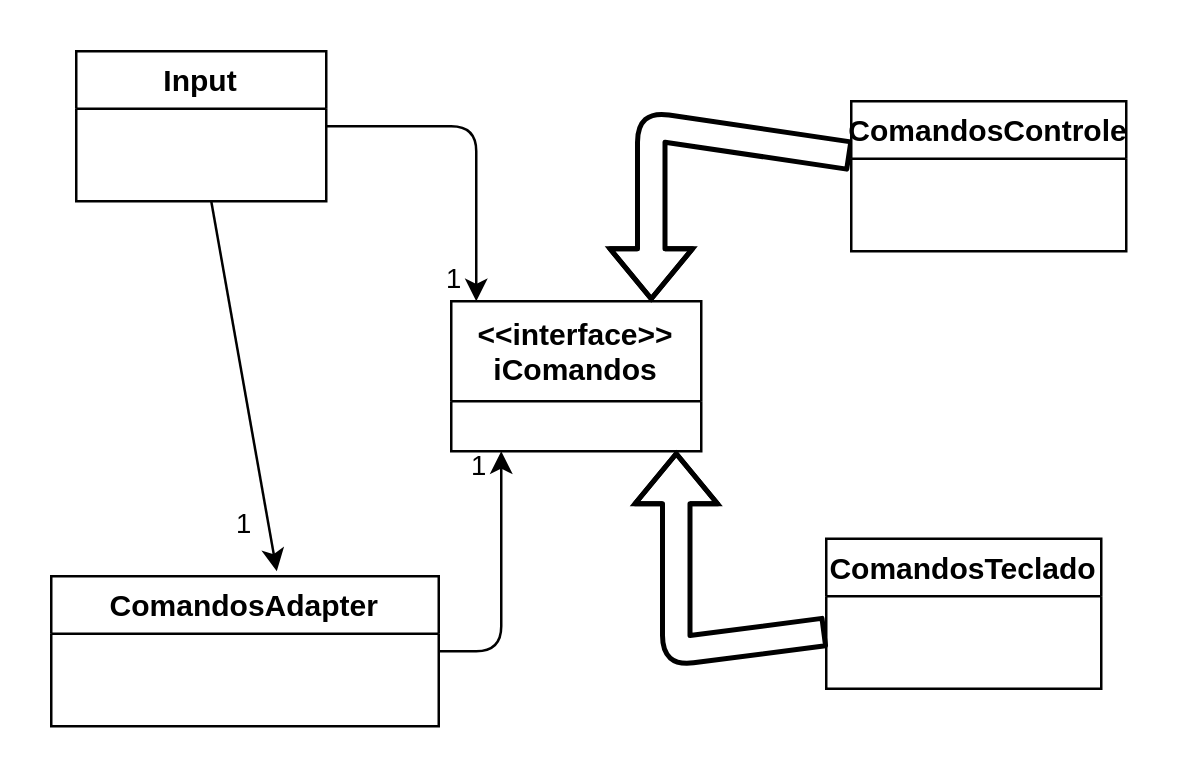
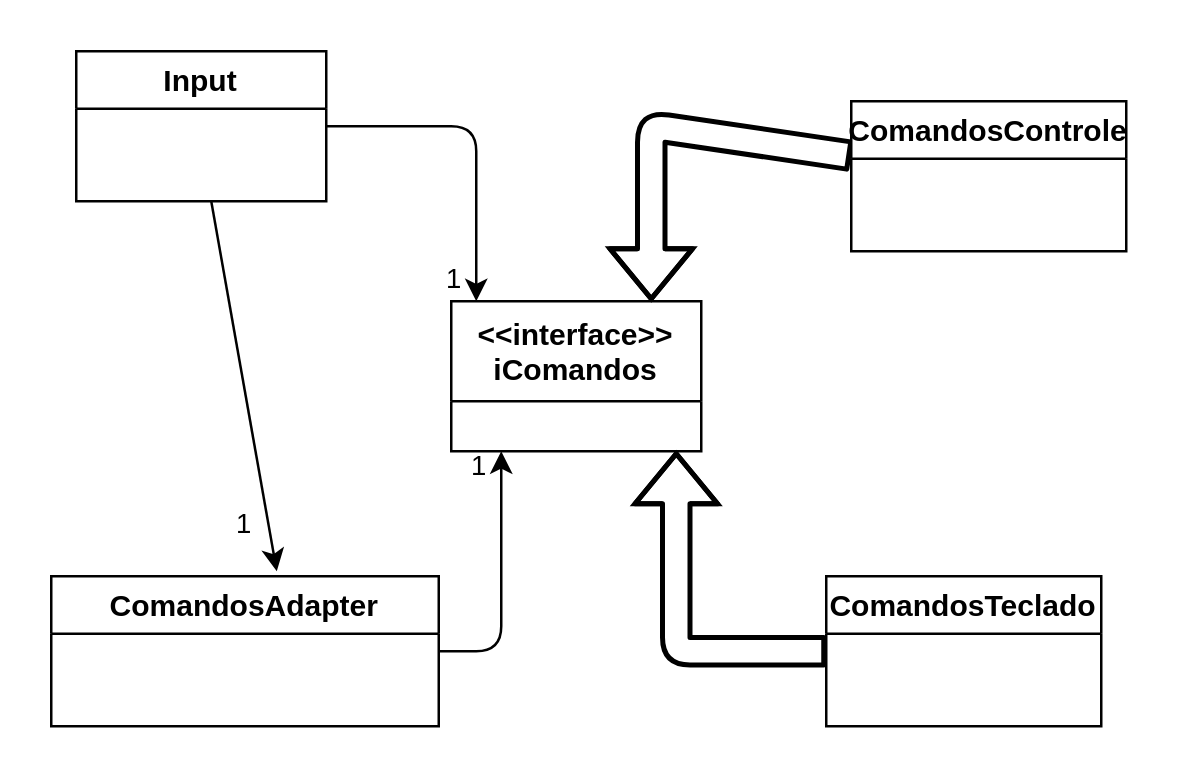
  <mxCell id="0" />
  <mxCell id="1" parent="0" />
  <mxCell id="2" style="edgeStyle=none;html=1;entryX=0.582;entryY=-0.033;entryDx=0;entryDy=0;entryPerimeter=0;" edge="1" parent="1" target="9"><mxGeometry relative="1" as="geometry"><mxPoint x="84" y="80" as="sourcePoint" /></mxGeometry></mxCell>
  <mxCell id="3" value="1" style="edgeLabel;html=1;align=center;verticalAlign=middle;resizable=0;points=[];" vertex="1" connectable="0" parent="2"><mxGeometry x="0.52" y="-1" relative="1" as="geometry"><mxPoint x="-6" y="16" as="offset" /></mxGeometry></mxCell>
  <mxCell id="4" style="edgeStyle=none;html=1;entryX=0.1;entryY=0;entryDx=0;entryDy=0;entryPerimeter=0;" edge="1" parent="1" source="6" target="10"><mxGeometry relative="1" as="geometry"><mxPoint x="250" y="50" as="targetPoint" /><Array as="points"><mxPoint x="190" y="50" /></Array></mxGeometry></mxCell>
  <mxCell id="5" value="1" style="edgeLabel;html=1;align=center;verticalAlign=middle;resizable=0;points=[];" vertex="1" connectable="0" parent="4"><mxGeometry x="0.646" relative="1" as="geometry"><mxPoint x="-10" y="13" as="offset" /></mxGeometry></mxCell>
  <mxCell id="6" value="Input" style="swimlane;" vertex="1" parent="1"><mxGeometry x="30" y="20" width="100" height="60" as="geometry" /></mxCell>
  <mxCell id="7" style="edgeStyle=none;html=1;" edge="1" parent="1" source="9"><mxGeometry relative="1" as="geometry"><mxPoint x="200" y="180" as="targetPoint" /><Array as="points"><mxPoint x="200" y="260" /></Array></mxGeometry></mxCell>
  <mxCell id="8" value="1" style="edgeLabel;html=1;align=center;verticalAlign=middle;resizable=0;points=[];" vertex="1" connectable="0" parent="7"><mxGeometry x="0.787" y="-1" relative="1" as="geometry"><mxPoint x="-11" y="-6" as="offset" /></mxGeometry></mxCell>
  <mxCell id="9" value="ComandosAdapter" style="swimlane;" vertex="1" parent="1"><mxGeometry x="20" y="230" width="155" height="60" as="geometry" /></mxCell>
  <mxCell id="10" value="&lt;&lt;interface&gt;&gt;&#10;iComandos" style="swimlane;startSize=40;" vertex="1" parent="1"><mxGeometry x="180" y="120" width="100" height="60" as="geometry" /></mxCell>
  <mxCell id="11" style="edgeStyle=none;shape=flexArrow;sketch=0;html=1;shadow=0;strokeWidth=2;endSize=6;targetPerimeterSpacing=0;" edge="1" parent="1" source="12"><mxGeometry relative="1" as="geometry"><mxPoint x="260" y="120" as="targetPoint" /><Array as="points"><mxPoint x="260" y="50" /></Array></mxGeometry></mxCell>
  <mxCell id="12" value="ComandosControle" style="swimlane;" vertex="1" parent="1"><mxGeometry x="340" y="40" width="110" height="60" as="geometry" /></mxCell>
  <mxCell id="13" style="edgeStyle=none;html=1;shape=flexArrow;strokeWidth=2;endSize=6;targetPerimeterSpacing=0;shadow=0;" edge="1" parent="1" source="14"><mxGeometry relative="1" as="geometry"><mxPoint x="270" y="180" as="targetPoint" /><Array as="points"><mxPoint x="270" y="260" /></Array></mxGeometry></mxCell>
- <mxCell id="14" value="ComandosTeclado" style="swimlane;" vertex="1" parent="1"><mxGeometry x="330" y="215" width="110" height="60" as="geometry" /></mxCell>
+ <mxCell id="14" value="ComandosTeclado" style="swimlane;" vertex="1" parent="1"><mxGeometry x="330" y="230" width="110" height="60" as="geometry" /></mxCell>
